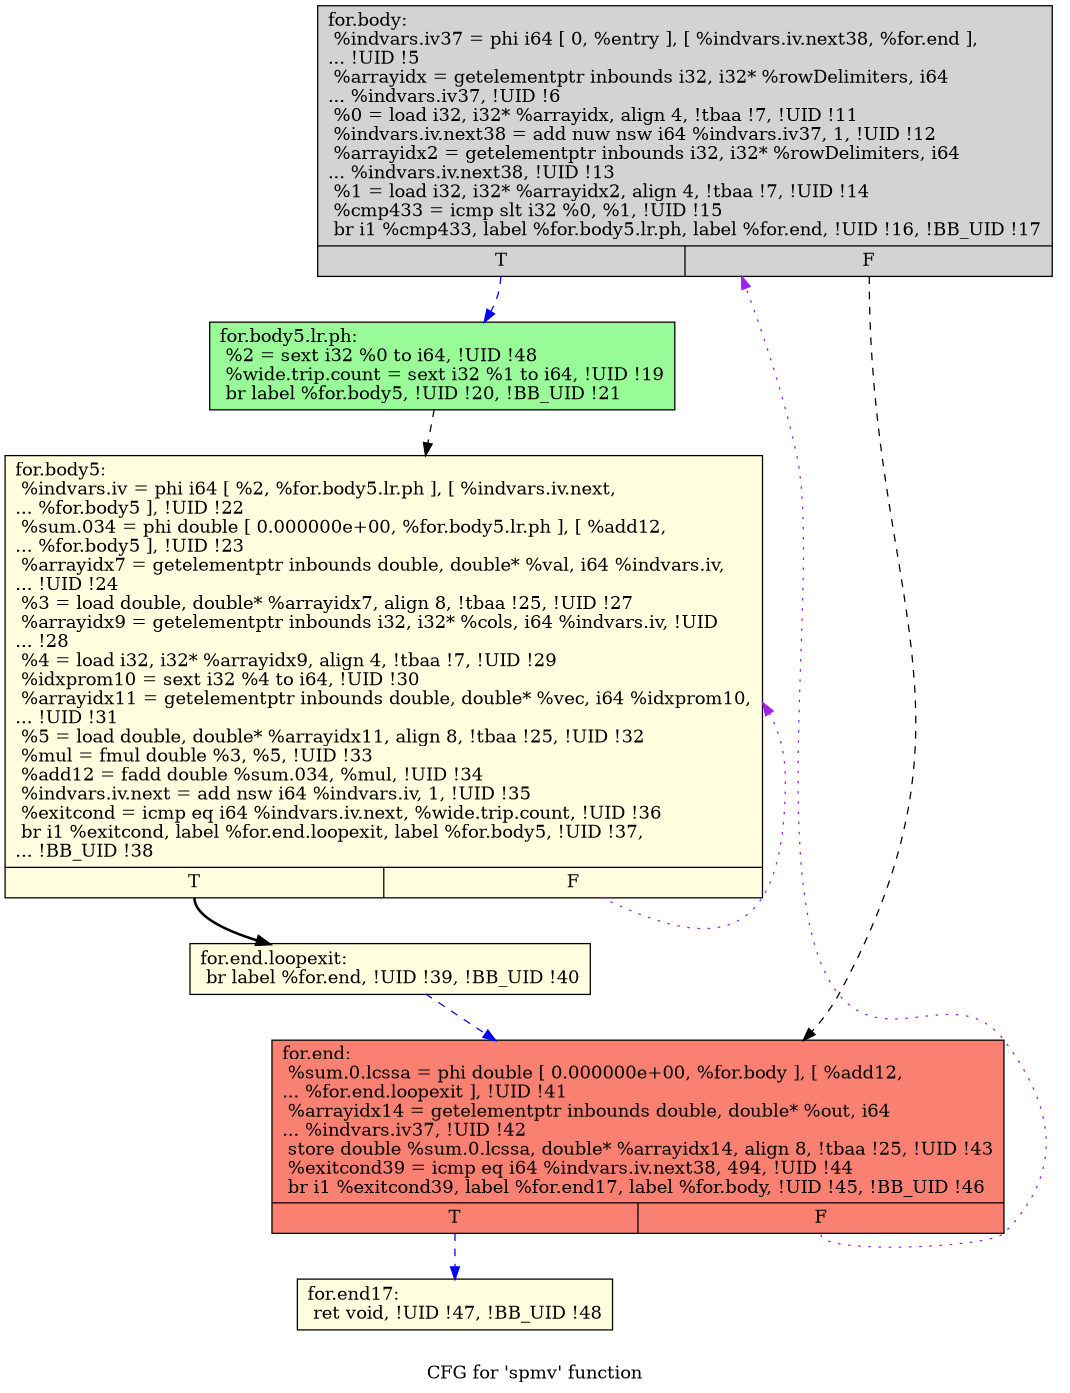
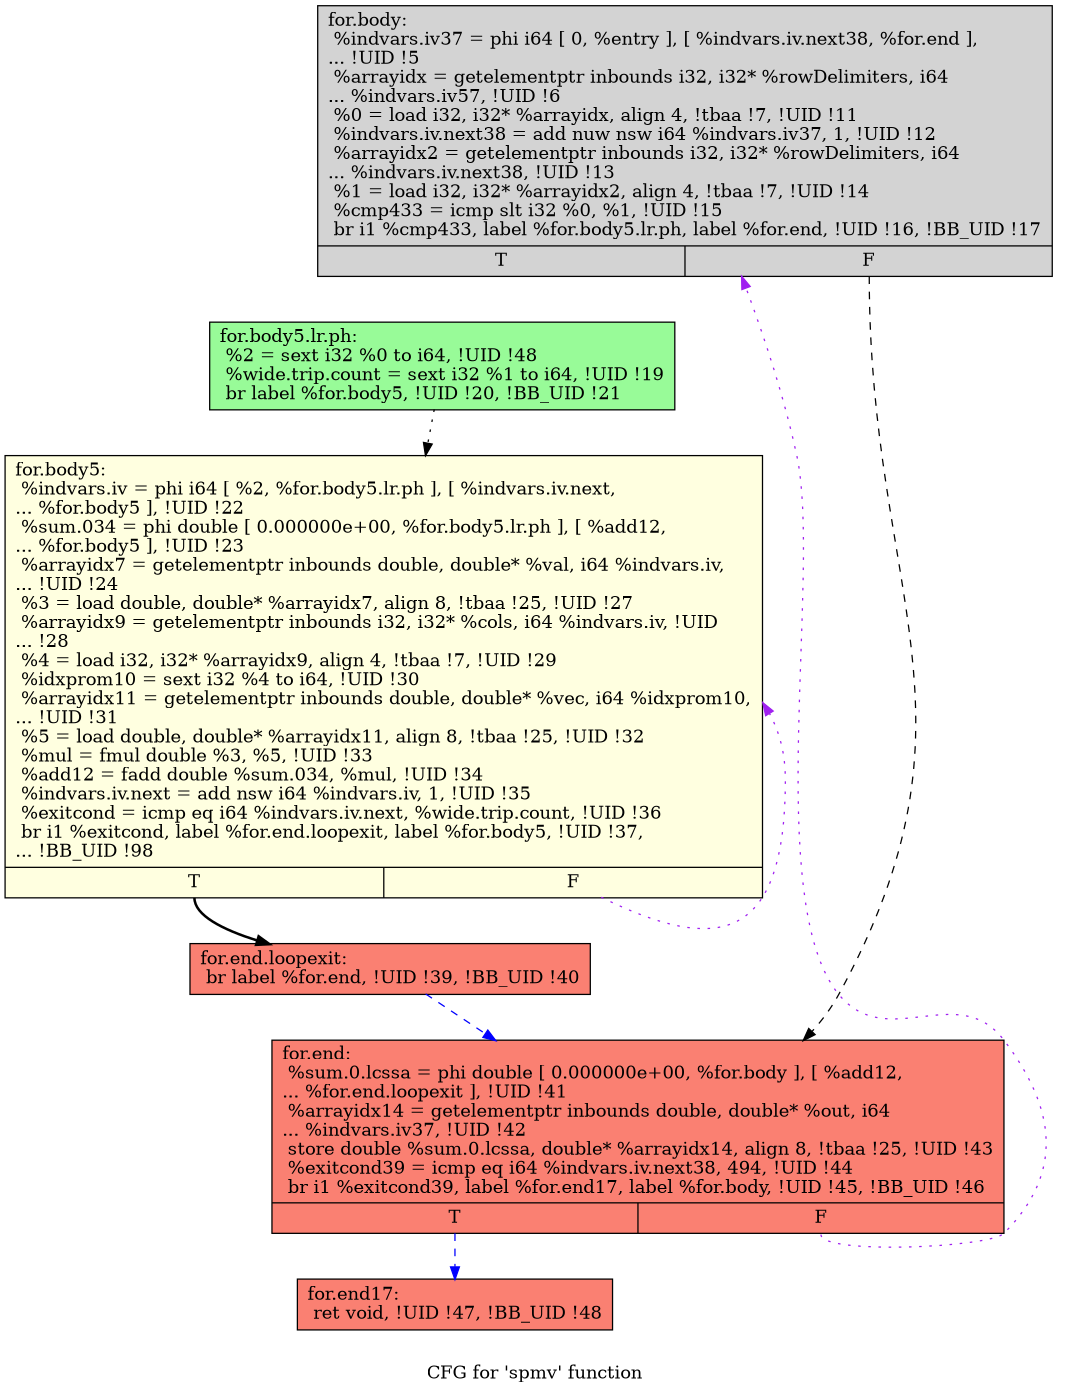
  digraph {
    label="CFG for 'spmv' function"
    node [fillcolor=salmon shape=record style=filled]
    edge [color=blue style=dashed tailport=s0]
-   n1 [fillcolor=lightgrey label="{for.body:                                         \l  %indvars.iv37 = phi i64 [ 0, %entry ], [ %indvars.iv.next38, %for.end ],\l... !UID !5\l  %arrayidx = getelementptr inbounds i32, i32* %rowDelimiters, i64\l... %indvars.iv37, !UID !6\l  %0 = load i32, i32* %arrayidx, align 4, !tbaa !7, !UID !11\l  %indvars.iv.next38 = add nuw nsw i64 %indvars.iv37, 1, !UID !12\l  %arrayidx2 = getelementptr inbounds i32, i32* %rowDelimiters, i64\l... %indvars.iv.next38, !UID !13\l  %1 = load i32, i32* %arrayidx2, align 4, !tbaa !7, !UID !14\l  %cmp433 = icmp slt i32 %0, %1, !UID !15\l  br i1 %cmp433, label %for.body5.lr.ph, label %for.end, !UID !16, !BB_UID !17\l|{<s0>T|<s1>F}}"]
+   n1 [fillcolor=lightgrey label="{for.body:                                         \l  %indvars.iv37 = phi i64 [ 0, %entry ], [ %indvars.iv.next38, %for.end ],\l... !UID !5\l  %arrayidx = getelementptr inbounds i32, i32* %rowDelimiters, i64\l... %indvars.iv57, !UID !6\l  %0 = load i32, i32* %arrayidx, align 4, !tbaa !7, !UID !11\l  %indvars.iv.next38 = add nuw nsw i64 %indvars.iv37, 1, !UID !12\l  %arrayidx2 = getelementptr inbounds i32, i32* %rowDelimiters, i64\l... %indvars.iv.next38, !UID !13\l  %1 = load i32, i32* %arrayidx2, align 4, !tbaa !7, !UID !14\l  %cmp433 = icmp slt i32 %0, %1, !UID !15\l  br i1 %cmp433, label %for.body5.lr.ph, label %for.end, !UID !16, !BB_UID !17\l|{<s0>T|<s1>F}}"]
    n2 [fillcolor=palegreen label="{for.body5.lr.ph:                                  \l  %2 = sext i32 %0 to i64, !UID !48\l  %wide.trip.count = sext i32 %1 to i64, !UID !19\l  br label %for.body5, !UID !20, !BB_UID !21\l}"]
    n3 [label="{for.end:                                          \l  %sum.0.lcssa = phi double [ 0.000000e+00, %for.body ], [ %add12,\l... %for.end.loopexit ], !UID !41\l  %arrayidx14 = getelementptr inbounds double, double* %out, i64\l... %indvars.iv37, !UID !42\l  store double %sum.0.lcssa, double* %arrayidx14, align 8, !tbaa !25, !UID !43\l  %exitcond39 = icmp eq i64 %indvars.iv.next38, 494, !UID !44\l  br i1 %exitcond39, label %for.end17, label %for.body, !UID !45, !BB_UID !46\l|{<s0>T|<s1>F}}"]
-   n4 [fillcolor=lightyellow label="{for.body5:                                        \l  %indvars.iv = phi i64 [ %2, %for.body5.lr.ph ], [ %indvars.iv.next,\l... %for.body5 ], !UID !22\l  %sum.034 = phi double [ 0.000000e+00, %for.body5.lr.ph ], [ %add12,\l... %for.body5 ], !UID !23\l  %arrayidx7 = getelementptr inbounds double, double* %val, i64 %indvars.iv,\l... !UID !24\l  %3 = load double, double* %arrayidx7, align 8, !tbaa !25, !UID !27\l  %arrayidx9 = getelementptr inbounds i32, i32* %cols, i64 %indvars.iv, !UID\l... !28\l  %4 = load i32, i32* %arrayidx9, align 4, !tbaa !7, !UID !29\l  %idxprom10 = sext i32 %4 to i64, !UID !30\l  %arrayidx11 = getelementptr inbounds double, double* %vec, i64 %idxprom10,\l... !UID !31\l  %5 = load double, double* %arrayidx11, align 8, !tbaa !25, !UID !32\l  %mul = fmul double %3, %5, !UID !33\l  %add12 = fadd double %sum.034, %mul, !UID !34\l  %indvars.iv.next = add nsw i64 %indvars.iv, 1, !UID !35\l  %exitcond = icmp eq i64 %indvars.iv.next, %wide.trip.count, !UID !36\l  br i1 %exitcond, label %for.end.loopexit, label %for.body5, !UID !37,\l... !BB_UID !38\l|{<s0>T|<s1>F}}"]
-   n5 [fillcolor=lightyellow label="{for.end17:                                        \l  ret void, !UID !47, !BB_UID !48\l}"]
-   n6 [fillcolor=lightyellow label="{for.end.loopexit:                                 \l  br label %for.end, !UID !39, !BB_UID !40\l}"]
-   n1 -> n2
+   n4 [fillcolor=lightyellow label="{for.body5:                                        \l  %indvars.iv = phi i64 [ %2, %for.body5.lr.ph ], [ %indvars.iv.next,\l... %for.body5 ], !UID !22\l  %sum.034 = phi double [ 0.000000e+00, %for.body5.lr.ph ], [ %add12,\l... %for.body5 ], !UID !23\l  %arrayidx7 = getelementptr inbounds double, double* %val, i64 %indvars.iv,\l... !UID !24\l  %3 = load double, double* %arrayidx7, align 8, !tbaa !25, !UID !27\l  %arrayidx9 = getelementptr inbounds i32, i32* %cols, i64 %indvars.iv, !UID\l... !28\l  %4 = load i32, i32* %arrayidx9, align 4, !tbaa !7, !UID !29\l  %idxprom10 = sext i32 %4 to i64, !UID !30\l  %arrayidx11 = getelementptr inbounds double, double* %vec, i64 %idxprom10,\l... !UID !31\l  %5 = load double, double* %arrayidx11, align 8, !tbaa !25, !UID !32\l  %mul = fmul double %3, %5, !UID !33\l  %add12 = fadd double %sum.034, %mul, !UID !34\l  %indvars.iv.next = add nsw i64 %indvars.iv, 1, !UID !35\l  %exitcond = icmp eq i64 %indvars.iv.next, %wide.trip.count, !UID !36\l  br i1 %exitcond, label %for.end.loopexit, label %for.body5, !UID !37,\l... !BB_UID !98\l|{<s0>T|<s1>F}}"]
+   n5 [label="{for.end17:                                        \l  ret void, !UID !47, !BB_UID !48\l}"]
+   n6 [label="{for.end.loopexit:                                 \l  br label %for.end, !UID !39, !BB_UID !40\l}"]
    n1 -> n3 [color=black tailport=s1]
-   n2 -> n4 [color=black tailport=""]
+   n2 -> n4 [color=black style=dotted tailport=""]
    n3 -> n1 [color=purple style=dotted tailport=s1]
    n3 -> n5
    n4 -> n4 [color=purple style=dotted tailport=s1]
    n4 -> n6 [color=black style=bold]
    n6 -> n3 [tailport=""]
  }
